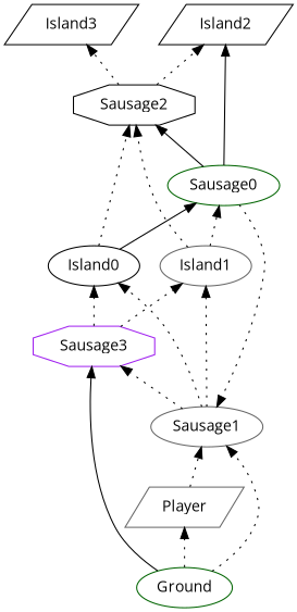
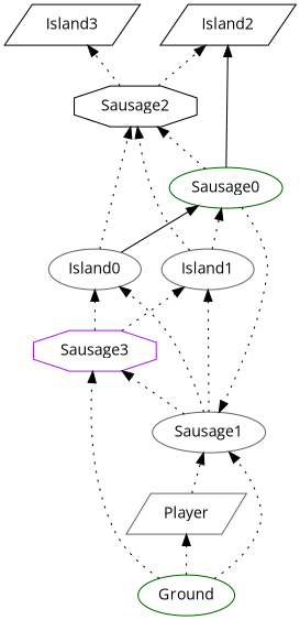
  digraph {
    fontname="Open Sans"
    rankdir=BT
    node [color=black fontname="Open Sans" shape=ellipse]
    edge [fontname="Open Sans" style=dotted]
    Ground [color=darkgreen]
    Player [color=gray40 shape=parallelogram]
    Sausage1 [color=gray40]
    Sausage3 [color=purple shape=octagon]
-   Island0
+   Island0 [color=gray40]
    Island1 [color=gray40]
    Sausage0 [color=darkgreen]
    Sausage2 [shape=octagon]
    Island2 [shape=parallelogram]
    Island3 [shape=parallelogram]
    Ground -> Player
    Ground -> Sausage1
-   Ground -> Sausage3 [style=solid]
+   Ground -> Sausage3
    Player -> Sausage1
    Sausage1 -> Sausage3
    Sausage1 -> Island0
    Sausage1 -> Island1
    Sausage3 -> Island0
    Sausage3 -> Island1
    Island0 -> Sausage0 [style=solid]
    Island0 -> Sausage2
    Island1 -> Sausage0
    Island1 -> Sausage2
    Sausage0 -> Sausage1
-   Sausage0 -> Sausage2 [style=""]
+   Sausage0 -> Sausage2
    Sausage0 -> Island2 [style=solid]
    Sausage2 -> Island2
    Sausage2 -> Island3
  }
